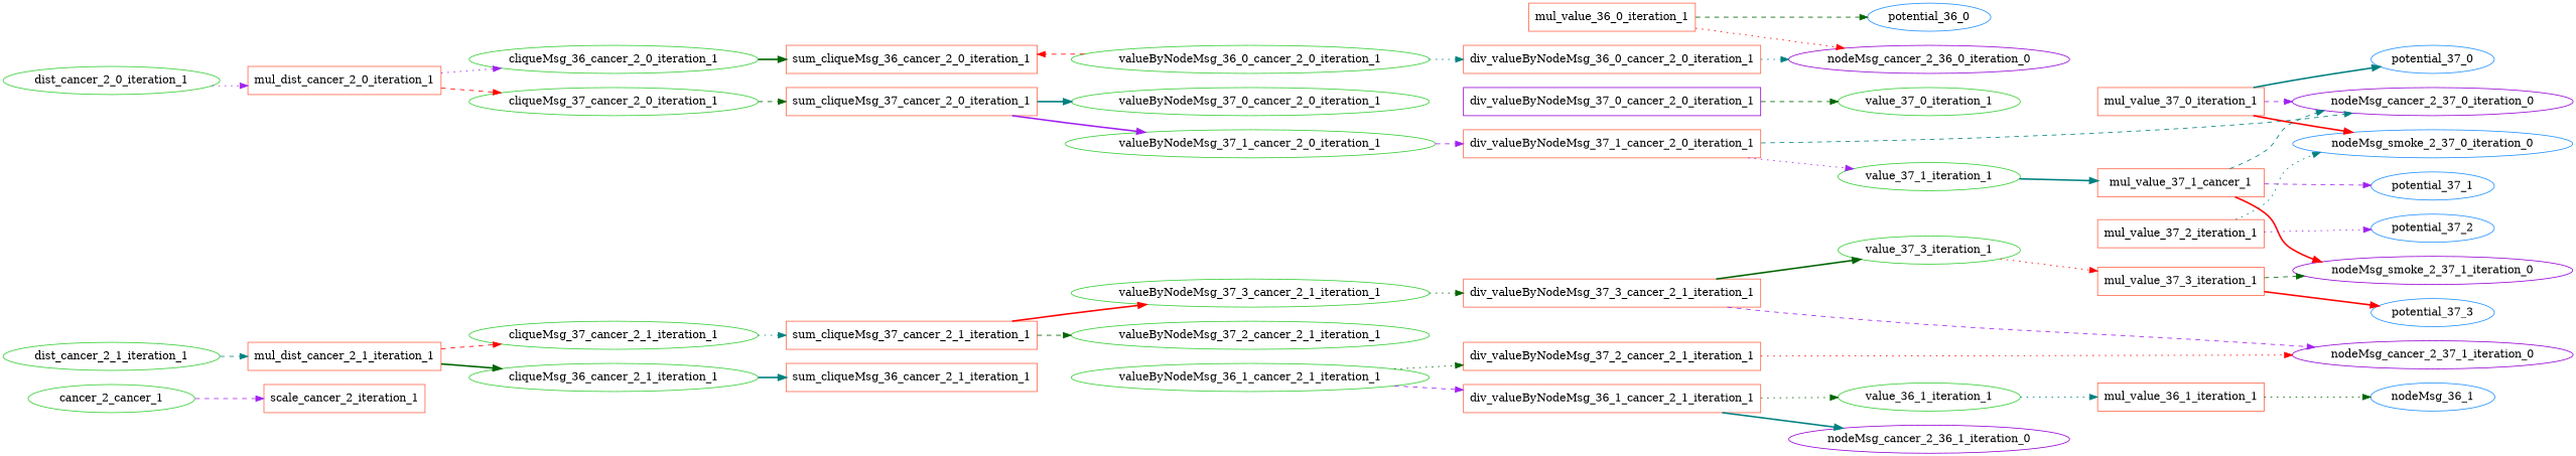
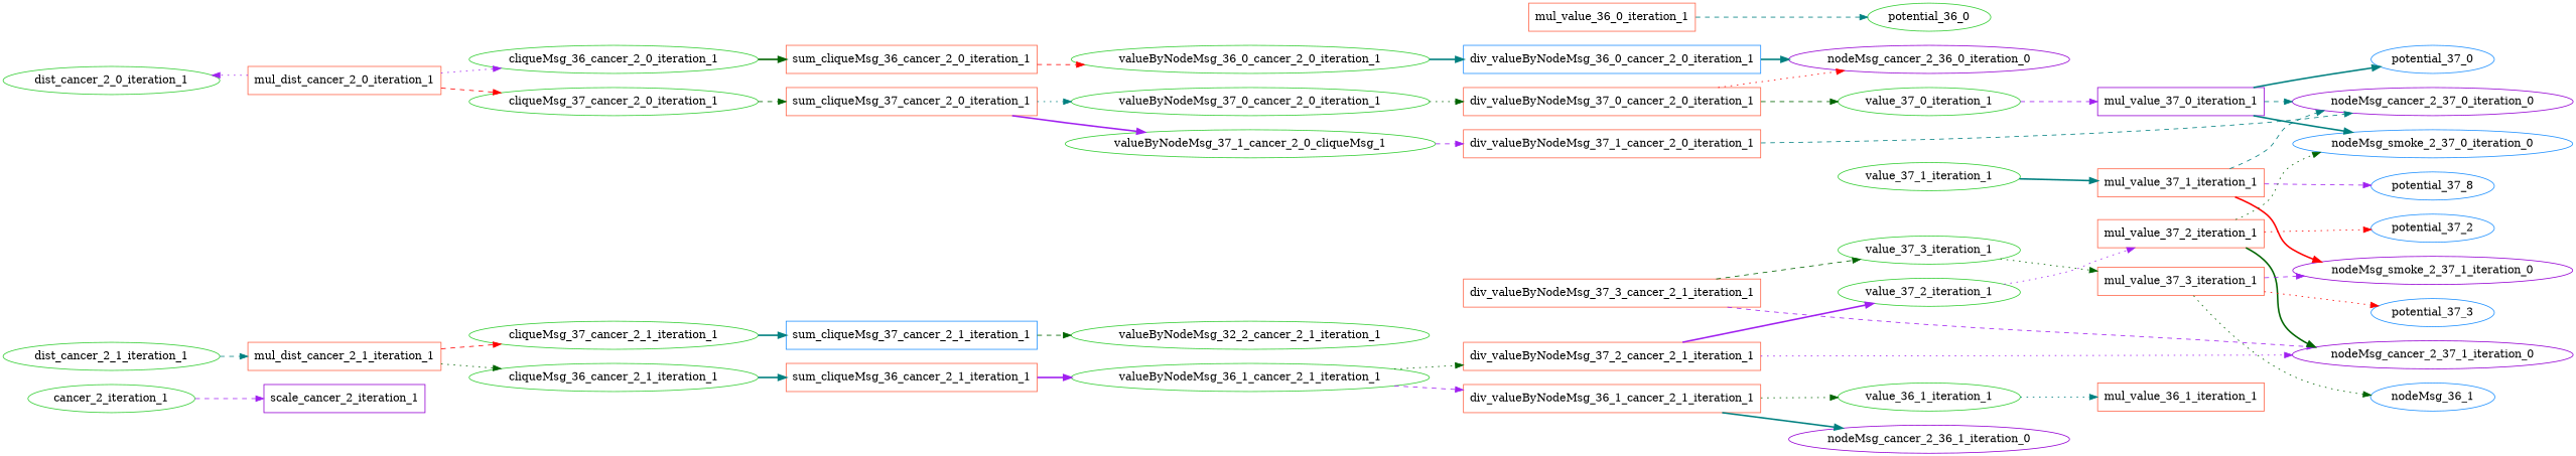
  digraph {
    fontname="DejaVu Serif"
    rankdir=LR
    node [color=tomato fontname="DejaVu Serif" shape=oval]
    edge [color=purple fontname="DejaVu Serif" style=dotted]
-   n1 [color=limegreen label=cancer_2_cancer_1]
-   n2 [label=scale_cancer_2_iteration_1 shape=box]
+   n1 [color=limegreen label=cancer_2_iteration_1]
+   n2 [color=darkviolet label=scale_cancer_2_iteration_1 shape=box]
    n3 [color=limegreen label=dist_cancer_2_0_iteration_1]
    n4 [label=mul_dist_cancer_2_0_iteration_1 shape=box]
    n5 [color=limegreen label=dist_cancer_2_1_iteration_1]
    n6 [label=mul_dist_cancer_2_1_iteration_1 shape=box]
    n7 [color=limegreen label=cliqueMsg_36_cancer_2_0_iteration_1]
    n8 [color=limegreen label=cliqueMsg_37_cancer_2_0_iteration_1]
    n9 [label=sum_cliqueMsg_36_cancer_2_0_iteration_1 shape=box]
    n10 [label=sum_cliqueMsg_37_cancer_2_0_iteration_1 shape=box]
    n11 [color=limegreen label=valueByNodeMsg_36_0_cancer_2_0_iteration_1]
-   n12 [label=div_valueByNodeMsg_36_0_cancer_2_0_iteration_1 shape=box]
+   n12 [color=dodgerblue label=div_valueByNodeMsg_36_0_cancer_2_0_iteration_1 shape=box]
    n13 [color=darkviolet label=nodeMsg_cancer_2_36_0_iteration_0]
    n14 [label=mul_value_36_0_iteration_1 shape=box]
-   n15 [color=dodgerblue label=potential_36_0]
+   n15 [color=limegreen label=potential_36_0]
    n16 [color=limegreen label=valueByNodeMsg_37_0_cancer_2_0_iteration_1]
-   n17 [color=limegreen label=valueByNodeMsg_37_1_cancer_2_0_iteration_1]
-   n18 [color=darkviolet label=div_valueByNodeMsg_37_0_cancer_2_0_iteration_1 shape=box]
+   n17 [color=limegreen label=valueByNodeMsg_37_1_cancer_2_0_cliqueMsg_1]
+   n18 [label=div_valueByNodeMsg_37_0_cancer_2_0_iteration_1 shape=box]
    n19 [label=div_valueByNodeMsg_37_1_cancer_2_0_iteration_1 shape=box]
    n20 [color=limegreen label=value_37_0_iteration_1]
-   n21 [label=mul_value_37_0_iteration_1 shape=box]
+   n21 [color=darkviolet label=mul_value_37_0_iteration_1 shape=box]
    n22 [color=darkviolet label=nodeMsg_cancer_2_37_0_iteration_0]
    n23 [color=dodgerblue label=potential_37_0]
    n24 [color=dodgerblue label=nodeMsg_smoke_2_37_0_iteration_0]
    n25 [color=limegreen label=value_37_1_iteration_1]
-   n26 [label=mul_value_37_1_cancer_1 shape=box]
-   n27 [color=dodgerblue label=potential_37_1]
+   n26 [label=mul_value_37_1_iteration_1 shape=box]
+   n27 [color=dodgerblue label=potential_37_8]
    n28 [color=darkviolet label=nodeMsg_smoke_2_37_1_iteration_0]
    n29 [color=limegreen label=cliqueMsg_36_cancer_2_1_iteration_1]
    n30 [color=limegreen label=cliqueMsg_37_cancer_2_1_iteration_1]
    n31 [label=sum_cliqueMsg_36_cancer_2_1_iteration_1 shape=box]
-   n32 [label=sum_cliqueMsg_37_cancer_2_1_iteration_1 shape=box]
+   n32 [color=dodgerblue label=sum_cliqueMsg_37_cancer_2_1_iteration_1 shape=box]
    n33 [color=limegreen label=valueByNodeMsg_36_1_cancer_2_1_iteration_1]
    n34 [label=div_valueByNodeMsg_36_1_cancer_2_1_iteration_1 shape=box]
    n35 [label=div_valueByNodeMsg_37_2_cancer_2_1_iteration_1 shape=box]
    n36 [color=limegreen label=value_36_1_iteration_1]
    n37 [color=darkviolet label=nodeMsg_cancer_2_36_1_iteration_0]
    n38 [label=mul_value_36_1_iteration_1 shape=box]
    n39 [color=dodgerblue label=nodeMsg_36_1]
-   n40 [color=limegreen label=valueByNodeMsg_37_2_cancer_2_1_iteration_1]
-   n41 [color=limegreen label=valueByNodeMsg_37_3_cancer_2_1_iteration_1]
+   n40 [color=limegreen label=valueByNodeMsg_32_2_cancer_2_1_iteration_1]
    n42 [label=div_valueByNodeMsg_37_3_cancer_2_1_iteration_1 shape=box]
+   n43 [color=limegreen label=value_37_2_iteration_1]
    n44 [color=darkviolet label=nodeMsg_cancer_2_37_1_iteration_0]
    n45 [label=mul_value_37_2_iteration_1 shape=box]
    n46 [color=dodgerblue label=potential_37_2]
    n47 [color=limegreen label=value_37_3_iteration_1]
    n48 [label=mul_value_37_3_iteration_1 shape=box]
    n49 [color=dodgerblue label=potential_37_3]
    n1 -> n2 [style=dashed]
-   n3 -> n4
+   n4 -> n3
    n4 -> n7
    n4 -> n8 [color=red style=dashed]
    n5 -> n6 [color=teal style=dashed]
-   n6 -> n29 [color=darkgreen style=bold]
+   n6 -> n29 [color=darkgreen]
    n6 -> n30 [color=red style=dashed]
    n7 -> n9 [color=darkgreen style=bold]
    n8 -> n10 [color=darkgreen style=dashed]
-   n11 -> n9 [color=red style=dashed]
-   n10 -> n16 [color=teal style=bold]
+   n9 -> n11 [color=red style=dashed]
+   n10 -> n16 [color=teal]
    n10 -> n17 [style=bold]
-   n11 -> n12 [color=teal]
-   n12 -> n13 [color=teal]
-   n14 -> n13 [color=red]
-   n14 -> n15 [color=darkgreen style=dashed]
+   n11 -> n12 [color=teal style=bold]
+   n12 -> n13 [color=teal style=bold]
+   n18 -> n13 [color=red]
+   n14 -> n15 [color=teal style=dashed]
+   n16 -> n18 [color=darkgreen]
    n17 -> n19 [style=dashed]
    n18 -> n20 [color=darkgreen style=dashed]
    n19 -> n22 [color=teal style=dashed]
-   n19 -> n25
-   n21 -> n22 [style=dashed]
+   n20 -> n21 [style=dashed]
+   n21 -> n22 [color=teal style=dashed]
    n21 -> n23 [color=teal style=bold]
-   n21 -> n24 [color=red style=bold]
+   n21 -> n24 [color=teal style=bold]
    n25 -> n26 [color=teal style=bold]
    n26 -> n22 [color=teal style=dashed]
    n26 -> n27 [style=dashed]
    n26 -> n28 [color=red style=bold]
    n29 -> n31 [color=teal style=bold]
-   n30 -> n32 [color=teal]
+   n30 -> n32 [color=teal style=bold]
+   n31 -> n33 [style=bold]
    n32 -> n40 [color=darkgreen style=dashed]
-   n32 -> n41 [color=red style=bold]
    n33 -> n34 [style=dashed]
    n33 -> n35 [color=darkgreen]
    n34 -> n36 [color=darkgreen]
    n34 -> n37 [color=teal style=bold]
-   n35 -> n44 [color=red]
+   n35 -> n43 [style=bold]
+   n35 -> n44
    n36 -> n38 [color=teal]
-   n38 -> n39 [color=darkgreen]
-   n41 -> n42 [color=darkgreen]
+   n48 -> n39 [color=darkgreen]
    n42 -> n44 [style=dashed]
-   n42 -> n47 [color=darkgreen style=bold]
-   n45 -> n24 [color=teal]
-   n45 -> n46
-   n47 -> n48 [color=red]
-   n48 -> n28 [color=darkgreen style=dashed]
-   n48 -> n49 [color=red style=bold]
+   n42 -> n47 [color=darkgreen style=dashed]
+   n43 -> n45
+   n45 -> n24 [color=darkgreen]
+   n45 -> n44 [color=darkgreen style=bold]
+   n45 -> n46 [color=red]
+   n47 -> n48 [color=darkgreen]
+   n48 -> n28 [style=dashed]
+   n48 -> n49 [color=red]
  }
